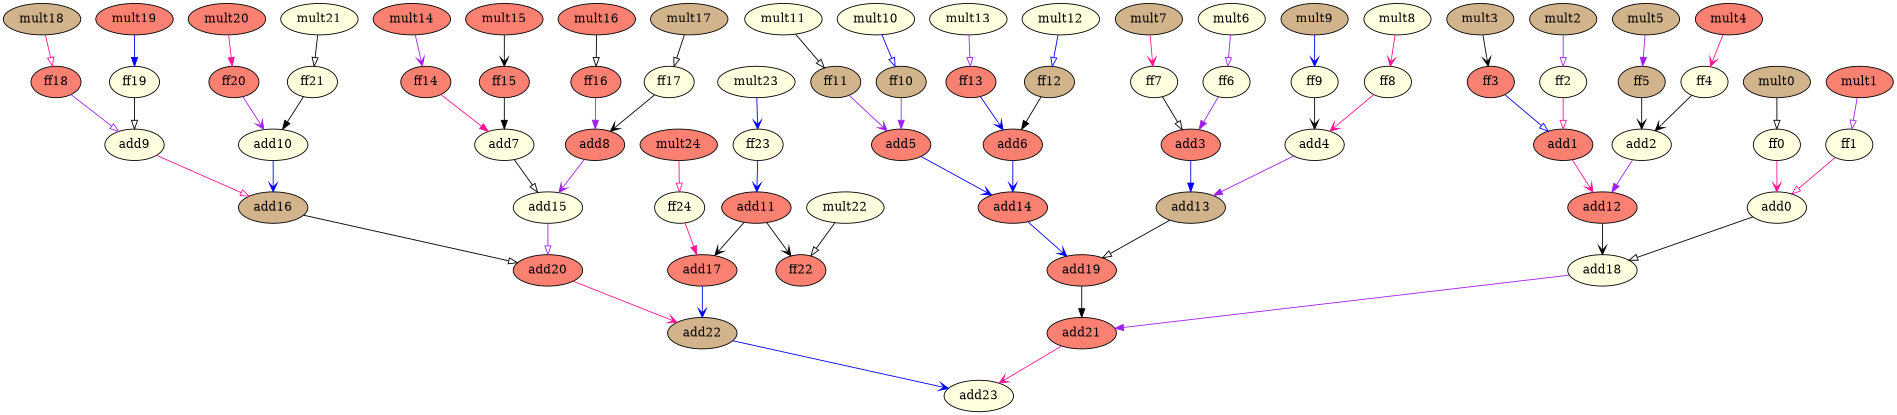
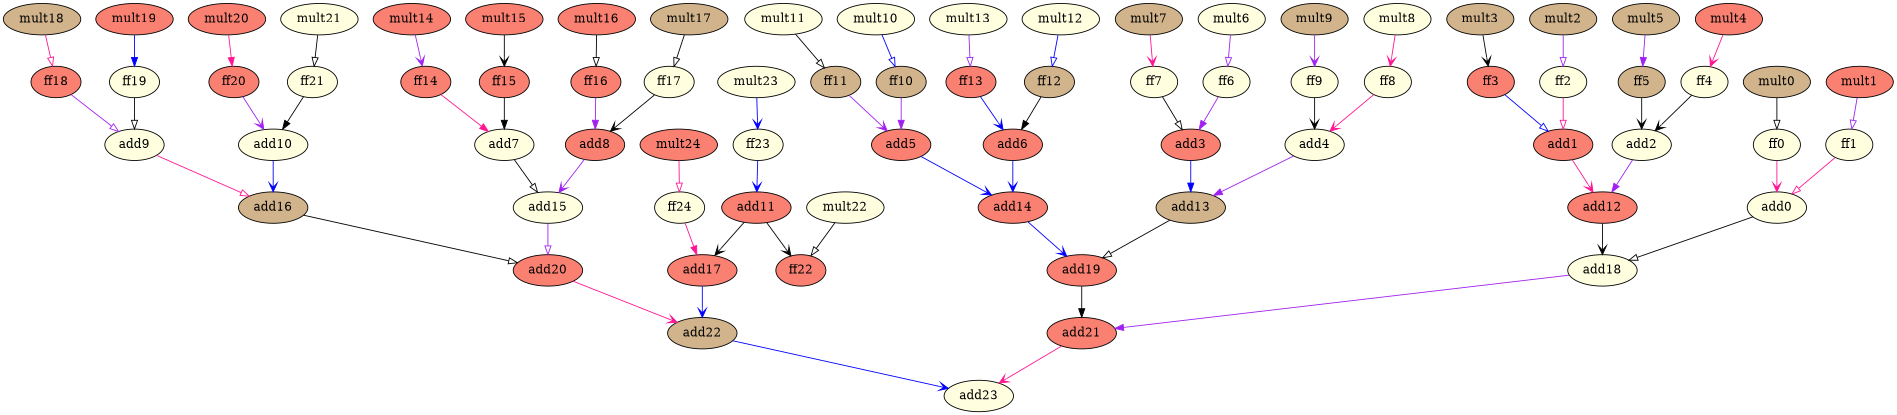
  digraph {
    node [fillcolor=lightyellow style=filled]
    edge [arrowhead=vee color=black]
    n1 [fillcolor=tan label=mult0]
    n2 [label=ff0]
    n3 [label=add0]
    n4 [fillcolor=salmon label=mult1]
    n5 [label=ff1]
    n6 [fillcolor=tan label=mult2]
    n7 [label=ff2]
    n8 [fillcolor=salmon label=add1]
    n9 [fillcolor=tan label=mult3]
    n10 [fillcolor=salmon label=ff3]
    n11 [fillcolor=salmon label=mult4]
    n12 [label=ff4]
    n13 [label=add2]
    n14 [fillcolor=tan label=mult5]
    n15 [fillcolor=tan label=ff5]
    n16 [label=mult6]
    n17 [label=ff6]
    n18 [fillcolor=salmon label=add3]
    n19 [fillcolor=tan label=mult7]
    n20 [label=ff7]
    n21 [label=mult8]
    n22 [label=ff8]
    n23 [label=add4]
    n24 [fillcolor=tan label=mult9]
    n25 [label=ff9]
    n26 [label=mult10]
    n27 [fillcolor=tan label=ff10]
    n28 [fillcolor=salmon label=add5]
    n29 [label=mult11]
    n30 [fillcolor=tan label=ff11]
    n31 [label=mult12]
    n32 [fillcolor=tan label=ff12]
    n33 [fillcolor=salmon label=add6]
    n34 [label=mult13]
    n35 [fillcolor=salmon label=ff13]
    n36 [fillcolor=salmon label=mult14]
    n37 [fillcolor=salmon label=ff14]
    n38 [label=add7]
    n39 [fillcolor=salmon label=mult15]
    n40 [fillcolor=salmon label=ff15]
    n41 [fillcolor=salmon label=mult16]
    n42 [fillcolor=salmon label=ff16]
    n43 [fillcolor=salmon label=add8]
    n44 [fillcolor=tan label=mult17]
    n45 [label=ff17]
    n46 [fillcolor=tan label=mult18]
    n47 [fillcolor=salmon label=ff18]
    n48 [label=add9]
    n49 [fillcolor=salmon label=mult19]
    n50 [label=ff19]
    n51 [fillcolor=salmon label=mult20]
    n52 [fillcolor=salmon label=ff20]
    n53 [label=add10]
    n54 [label=mult21]
    n55 [label=ff21]
    n56 [label=mult22]
    n57 [fillcolor=salmon label=ff22]
    n58 [label=mult23]
    n59 [label=ff23]
    n60 [fillcolor=salmon label=add11]
    n61 [fillcolor=salmon label=mult24]
    n62 [label=ff24]
    n63 [fillcolor=salmon label=add17]
    n64 [label=add18]
    n65 [fillcolor=salmon label=add12]
    n66 [fillcolor=tan label=add13]
    n67 [fillcolor=salmon label=add14]
    n68 [label=add15]
    n69 [fillcolor=tan label=add16]
    n70 [fillcolor=tan label=add22]
    n71 [fillcolor=salmon label=add21]
    n72 [fillcolor=salmon label=add19]
    n73 [fillcolor=salmon label=add20]
    n74 [label=add23]
    n1 -> n2 [arrowhead=onormal]
    n2 -> n3 [color=deeppink]
    n3 -> n64 [arrowhead=onormal]
    n4 -> n5 [arrowhead=onormal color=purple]
    n5 -> n3 [arrowhead=onormal color=deeppink]
    n6 -> n7 [arrowhead=onormal color=purple]
    n7 -> n8 [arrowhead=onormal color=deeppink]
    n8 -> n65 [color=deeppink]
    n9 -> n10
    n10 -> n8 [arrowhead=onormal color=blue]
    n11 -> n12 [color=deeppink]
    n12 -> n13
    n13 -> n65 [arrowhead=normal color=purple]
    n14 -> n15 [arrowhead=normal color=purple]
    n15 -> n13
    n16 -> n17 [arrowhead=onormal color=purple]
    n17 -> n18 [arrowhead=normal color=purple]
    n18 -> n66 [arrowhead=normal color=blue]
    n19 -> n20 [color=deeppink]
    n20 -> n18 [arrowhead=onormal]
    n21 -> n22 [color=deeppink]
    n22 -> n23 [color=deeppink]
    n23 -> n66 [arrowhead=normal color=purple]
-   n24 -> n25 [color=blue]
+   n24 -> n25 [color=purple]
    n25 -> n23
    n26 -> n27 [arrowhead=onormal color=blue]
    n27 -> n28 [arrowhead=normal color=purple]
    n28 -> n67 [color=blue]
    n29 -> n30 [arrowhead=onormal]
    n30 -> n28 [color=purple]
    n31 -> n32 [arrowhead=onormal color=blue]
    n32 -> n33 [arrowhead=normal]
    n33 -> n67 [color=blue]
    n34 -> n35 [arrowhead=onormal color=purple]
    n35 -> n33 [color=blue]
    n36 -> n37 [color=purple]
    n37 -> n38 [arrowhead=normal color=deeppink]
    n38 -> n68 [arrowhead=onormal]
    n39 -> n40
    n40 -> n38 [arrowhead=normal]
    n41 -> n42 [arrowhead=onormal]
    n42 -> n43 [arrowhead=normal color=purple]
    n43 -> n68 [color=purple]
    n44 -> n45 [arrowhead=onormal]
    n45 -> n43
    n46 -> n47 [arrowhead=onormal color=deeppink]
    n47 -> n48 [arrowhead=onormal color=purple]
    n48 -> n69 [arrowhead=onormal color=deeppink]
    n49 -> n50 [arrowhead=normal color=blue]
    n50 -> n48 [arrowhead=onormal]
    n51 -> n52 [arrowhead=normal color=deeppink]
    n52 -> n53 [color=purple]
    n53 -> n69 [color=blue]
    n54 -> n55 [arrowhead=onormal]
    n55 -> n53 [arrowhead=normal]
    n56 -> n57 [arrowhead=onormal]
    n58 -> n59 [color=blue]
    n59 -> n60 [color=blue]
    n60 -> n57
    n60 -> n63
    n61 -> n62 [arrowhead=onormal color=deeppink]
    n62 -> n63 [arrowhead=normal color=deeppink]
    n63 -> n70 [color=blue]
    n64 -> n71 [arrowhead=normal color=purple]
    n65 -> n64
    n66 -> n72 [arrowhead=onormal]
    n67 -> n72 [color=blue]
    n68 -> n73 [arrowhead=onormal color=purple]
    n69 -> n73 [arrowhead=onormal]
    n70 -> n74 [color=blue]
    n71 -> n74 [color=deeppink]
    n72 -> n71 [arrowhead=normal]
    n73 -> n70 [color=deeppink]
  }
